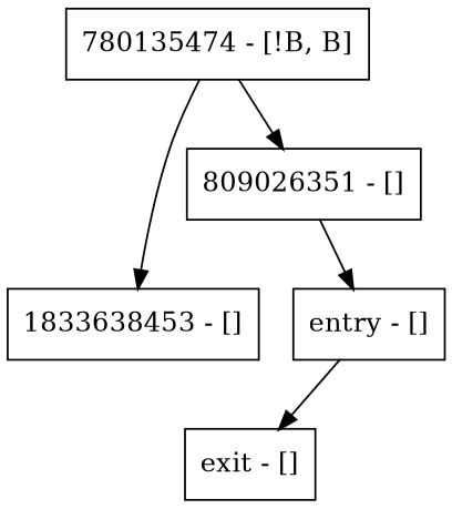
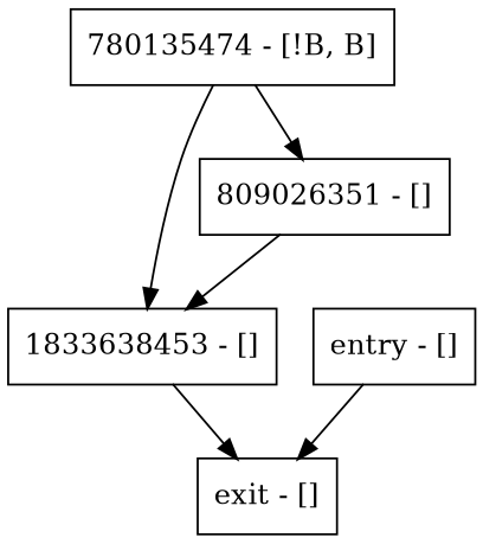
  digraph {
    node [shape=record]
    n1 [label="entry - []"]
    n2 [label="exit - []"]
    n3 [label="780135474 - [!B, B]"]
    n4 [label="1833638453 - []"]
    n5 [label="809026351 - []"]
    n1 -> n2
    n3 -> n4
    n3 -> n5
-   n5 -> n1
+   n4 -> n2
+   n5 -> n4
  }
